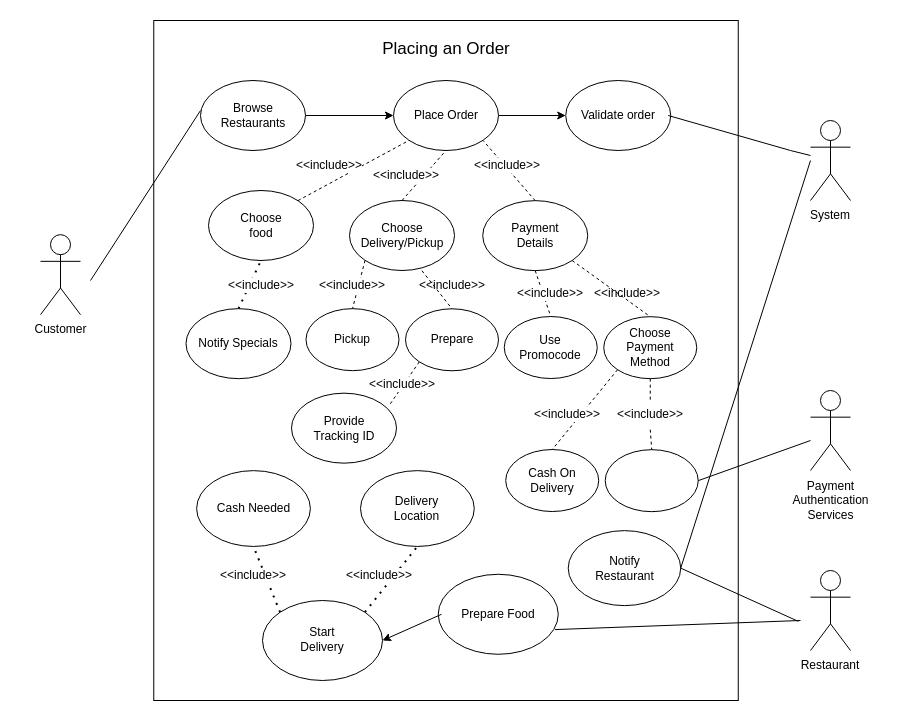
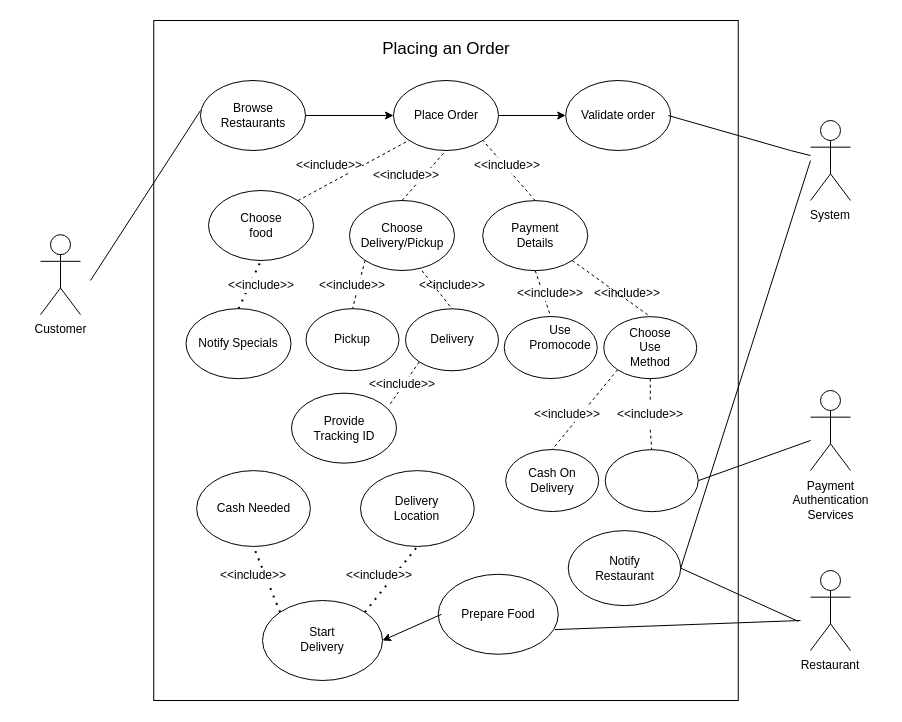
  <mxCell id="0" />
  <mxCell id="1" parent="0" />
  <mxCell id="2" value="" style="rounded=0;whiteSpace=wrap;html=1;fontColor=default;fillColor=none;" vertex="1" parent="1"><mxGeometry x="153.25" y="20" width="584.5" height="680" as="geometry" /></mxCell>
  <mxCell id="3" value="" style="ellipse;whiteSpace=wrap;html=1;" vertex="1" parent="1"><mxGeometry x="196.13" y="470.13" width="113.75" height="75.83" as="geometry" /></mxCell>
  <mxCell id="4" value="Actor" style="shape=umlActor;verticalLabelPosition=bottom;verticalAlign=top;outlineConnect=0;html=1;horizontal=1;fontColor=none;noLabel=1;" vertex="1" parent="1"><mxGeometry x="40" y="234.16" width="40" height="80" as="geometry" /></mxCell>
  <mxCell id="5" value="Customer" style="text;html=1;align=center;verticalAlign=middle;resizable=0;points=[];autosize=1;strokeColor=none;fillColor=none;" vertex="1" parent="1"><mxGeometry x="20" y="314.16" width="80" height="30" as="geometry" /></mxCell>
  <mxCell id="6" value="Actor" style="shape=umlActor;verticalLabelPosition=bottom;verticalAlign=top;outlineConnect=0;html=1;horizontal=1;fontColor=none;noLabel=1;" vertex="1" parent="1"><mxGeometry x="810" y="390" width="40" height="80" as="geometry" /></mxCell>
  <mxCell id="7" value="Payment &lt;br&gt;Authentication &lt;br&gt;Services" style="text;html=1;align=center;verticalAlign=middle;resizable=0;points=[];autosize=1;strokeColor=none;fillColor=none;" vertex="1" parent="1"><mxGeometry x="780" y="470.13" width="100" height="60" as="geometry" /></mxCell>
  <mxCell id="8" value="" style="ellipse;whiteSpace=wrap;html=1;" vertex="1" parent="1"><mxGeometry x="200" y="80" width="105" height="70" as="geometry" /></mxCell>
  <mxCell id="9" style="edgeStyle=orthogonalEdgeStyle;rounded=0;orthogonalLoop=1;jettySize=auto;html=1;exitX=1;exitY=0.5;exitDx=0;exitDy=0;" edge="1" parent="1" source="8" target="12"><mxGeometry relative="1" as="geometry" /></mxCell>
  <mxCell id="10" value="Browse Restaurants" style="text;html=1;strokeColor=none;fillColor=none;align=center;verticalAlign=middle;whiteSpace=wrap;rounded=0;" vertex="1" parent="1"><mxGeometry x="208" y="92.5" width="90" height="45" as="geometry" /></mxCell>
  <mxCell id="11" style="edgeStyle=orthogonalEdgeStyle;rounded=0;orthogonalLoop=1;jettySize=auto;html=1;exitX=1;exitY=0.5;exitDx=0;exitDy=0;entryX=0;entryY=0.5;entryDx=0;entryDy=0;" edge="1" parent="1" source="12" target="14"><mxGeometry relative="1" as="geometry" /></mxCell>
  <mxCell id="12" value="" style="ellipse;whiteSpace=wrap;html=1;" vertex="1" parent="1"><mxGeometry x="393" y="80" width="105" height="70" as="geometry" /></mxCell>
  <mxCell id="13" value="Place Order" style="text;html=1;strokeColor=none;fillColor=none;align=center;verticalAlign=middle;whiteSpace=wrap;rounded=0;" vertex="1" parent="1"><mxGeometry x="405.5" y="95" width="80" height="40" as="geometry" /></mxCell>
  <mxCell id="14" value="" style="ellipse;whiteSpace=wrap;html=1;" vertex="1" parent="1"><mxGeometry x="565.22" y="80" width="105" height="70" as="geometry" /></mxCell>
  <mxCell id="15" value="Validate order" style="text;html=1;strokeColor=none;fillColor=none;align=center;verticalAlign=middle;whiteSpace=wrap;rounded=0;" vertex="1" parent="1"><mxGeometry x="567.72" y="90" width="100" height="50" as="geometry" /></mxCell>
  <mxCell id="16" value="Actor" style="shape=umlActor;verticalLabelPosition=bottom;verticalAlign=top;html=1;outlineConnect=0;fontColor=none;noLabel=1;" vertex="1" parent="1"><mxGeometry x="810" y="120" width="40" height="80" as="geometry" /></mxCell>
  <mxCell id="17" value="System" style="text;html=1;strokeColor=none;fillColor=none;align=center;verticalAlign=middle;whiteSpace=wrap;rounded=0;" vertex="1" parent="1"><mxGeometry x="800" y="200" width="60" height="30" as="geometry" /></mxCell>
  <mxCell id="18" value="" style="endArrow=none;html=1;rounded=0;" edge="1" parent="1"><mxGeometry width="50" height="50" relative="1" as="geometry"><mxPoint x="90" y="280" as="sourcePoint" /><mxPoint x="200" y="110" as="targetPoint" /></mxGeometry></mxCell>
  <mxCell id="19" value="" style="endArrow=none;html=1;rounded=0;exitX=1;exitY=0.5;exitDx=0;exitDy=0;" edge="1" parent="1" source="15" target="16"><mxGeometry width="50" height="50" relative="1" as="geometry"><mxPoint x="620" y="115" as="sourcePoint" /><mxPoint x="720" y="240" as="targetPoint" /><Array as="points"><mxPoint x="790" y="150" /></Array></mxGeometry></mxCell>
  <mxCell id="20" value="" style="ellipse;whiteSpace=wrap;html=1;" vertex="1" parent="1"><mxGeometry x="208" y="190" width="105" height="70" as="geometry" /></mxCell>
  <mxCell id="21" value="Choose food" style="text;html=1;strokeColor=none;fillColor=none;align=center;verticalAlign=middle;whiteSpace=wrap;rounded=0;" vertex="1" parent="1"><mxGeometry x="231" y="210" width="60" height="30" as="geometry" /></mxCell>
  <mxCell id="22" value="" style="ellipse;whiteSpace=wrap;html=1;" vertex="1" parent="1"><mxGeometry x="185.5" y="308.16" width="105" height="70" as="geometry" /></mxCell>
  <mxCell id="23" value="Notify Specials" style="text;html=1;strokeColor=none;fillColor=none;align=center;verticalAlign=middle;whiteSpace=wrap;rounded=0;" vertex="1" parent="1"><mxGeometry x="186" y="317.16" width="104" height="52" as="geometry" /></mxCell>
  <mxCell id="24" value="" style="ellipse;whiteSpace=wrap;html=1;" vertex="1" parent="1"><mxGeometry x="305.5" y="308.16" width="93" height="62" as="geometry" /></mxCell>
  <mxCell id="25" value="Pickup" style="text;html=1;strokeColor=none;fillColor=none;align=center;verticalAlign=middle;whiteSpace=wrap;rounded=0;" vertex="1" parent="1"><mxGeometry x="322" y="324.16" width="60" height="30" as="geometry" /></mxCell>
  <mxCell id="26" value="" style="endArrow=none;dashed=1;html=1;rounded=0;entryX=0.5;entryY=0;entryDx=0;entryDy=0;exitX=0;exitY=1;exitDx=0;exitDy=0;" edge="1" parent="1" source="35" target="24"><mxGeometry width="50" height="50" relative="1" as="geometry"><mxPoint x="279" y="506.17" as="sourcePoint" /><mxPoint x="389" y="486.17" as="targetPoint" /></mxGeometry></mxCell>
  <mxCell id="27" value="" style="ellipse;whiteSpace=wrap;html=1;" vertex="1" parent="1"><mxGeometry x="291" y="392.67" width="105" height="70" as="geometry" /></mxCell>
  <mxCell id="28" value="Provide Tracking ID" style="text;html=1;strokeColor=none;fillColor=none;align=center;verticalAlign=middle;whiteSpace=wrap;rounded=0;" vertex="1" parent="1"><mxGeometry x="298.5" y="405.17" width="90" height="45" as="geometry" /></mxCell>
  <mxCell id="29" value="" style="endArrow=none;dashed=1;html=1;rounded=0;entryX=1;entryY=0;entryDx=0;entryDy=0;exitX=0;exitY=1;exitDx=0;exitDy=0;" edge="1" parent="1" source="44" target="28"><mxGeometry width="50" height="50" relative="1" as="geometry"><mxPoint x="282" y="611.17" as="sourcePoint" /><mxPoint x="346" y="566.17" as="targetPoint" /></mxGeometry></mxCell>
  <mxCell id="30" value="&amp;lt;&amp;lt;include&amp;gt;&amp;gt;" style="text;html=1;strokeColor=none;fillColor=none;align=center;verticalAlign=middle;whiteSpace=wrap;rounded=0;labelBackgroundColor=default;" vertex="1" parent="1"><mxGeometry x="371.5" y="369.16" width="60" height="30" as="geometry" /></mxCell>
  <mxCell id="31" value="" style="endArrow=none;dashed=1;html=1;rounded=0;entryX=0;entryY=1;entryDx=0;entryDy=0;exitX=1;exitY=0;exitDx=0;exitDy=0;" edge="1" parent="1" source="20" target="12"><mxGeometry width="50" height="50" relative="1" as="geometry"><mxPoint x="310.5" y="180" as="sourcePoint" /><mxPoint x="360.5" y="130" as="targetPoint" /></mxGeometry></mxCell>
  <mxCell id="32" value="" style="endArrow=none;dashed=1;html=1;dashPattern=1 3;strokeWidth=2;rounded=0;entryX=0.5;entryY=1;entryDx=0;entryDy=0;exitX=0.5;exitY=0;exitDx=0;exitDy=0;" edge="1" parent="1" source="22" target="20"><mxGeometry width="50" height="50" relative="1" as="geometry"><mxPoint x="320" y="300" as="sourcePoint" /><mxPoint x="370" y="250" as="targetPoint" /></mxGeometry></mxCell>
  <mxCell id="33" value="&amp;lt;&amp;lt;include&amp;gt;&amp;gt;" style="text;html=1;strokeColor=none;fillColor=none;align=center;verticalAlign=middle;whiteSpace=wrap;rounded=0;labelBackgroundColor=default;" vertex="1" parent="1"><mxGeometry x="299" y="150" width="60" height="30" as="geometry" /></mxCell>
  <mxCell id="34" value="&amp;lt;&amp;lt;include&amp;gt;&amp;gt;" style="text;html=1;strokeColor=none;fillColor=none;align=center;verticalAlign=middle;whiteSpace=wrap;rounded=0;labelBackgroundColor=default;" vertex="1" parent="1"><mxGeometry x="230.5" y="270" width="60" height="30" as="geometry" /></mxCell>
  <mxCell id="35" value="" style="ellipse;whiteSpace=wrap;html=1;" vertex="1" parent="1"><mxGeometry x="349" y="200" width="105" height="70" as="geometry" /></mxCell>
  <mxCell id="36" value="Choose Delivery/Pickup" style="text;html=1;strokeColor=none;fillColor=none;align=center;verticalAlign=middle;whiteSpace=wrap;rounded=0;" vertex="1" parent="1"><mxGeometry x="371.5" y="220" width="60" height="30" as="geometry" /></mxCell>
  <mxCell id="37" value="" style="endArrow=none;dashed=1;html=1;rounded=0;entryX=0.5;entryY=1;entryDx=0;entryDy=0;exitX=0.5;exitY=0;exitDx=0;exitDy=0;" edge="1" parent="1" source="35" target="12"><mxGeometry width="50" height="50" relative="1" as="geometry"><mxPoint x="402" y="200" as="sourcePoint" /><mxPoint x="406" y="150" as="targetPoint" /></mxGeometry></mxCell>
  <mxCell id="38" value="&amp;lt;&amp;lt;include&amp;gt;&amp;gt;" style="text;html=1;strokeColor=none;fillColor=none;align=center;verticalAlign=middle;whiteSpace=wrap;rounded=0;labelBackgroundColor=default;" vertex="1" parent="1"><mxGeometry x="375.5" y="160" width="60" height="30" as="geometry" /></mxCell>
  <mxCell id="39" value="" style="ellipse;whiteSpace=wrap;html=1;" vertex="1" parent="1"><mxGeometry x="482.22" y="200.13" width="105" height="70" as="geometry" /></mxCell>
  <mxCell id="40" value="Payment Details" style="text;html=1;strokeColor=none;fillColor=none;align=center;verticalAlign=middle;whiteSpace=wrap;rounded=0;" vertex="1" parent="1"><mxGeometry x="505.22" y="220.13" width="60" height="30" as="geometry" /></mxCell>
  <mxCell id="41" value="" style="endArrow=none;dashed=1;html=1;rounded=0;entryX=1;entryY=1;entryDx=0;entryDy=0;exitX=0.5;exitY=0;exitDx=0;exitDy=0;" edge="1" source="39" parent="1" target="12"><mxGeometry width="50" height="50" relative="1" as="geometry"><mxPoint x="584.72" y="190.13" as="sourcePoint" /><mxPoint x="643.22" y="150.13" as="targetPoint" /></mxGeometry></mxCell>
  <mxCell id="42" value="&amp;lt;&amp;lt;include&amp;gt;&amp;gt;" style="text;html=1;strokeColor=none;fillColor=none;align=center;verticalAlign=middle;whiteSpace=wrap;rounded=0;labelBackgroundColor=default;" vertex="1" parent="1"><mxGeometry x="476.75" y="150" width="60" height="30" as="geometry" /></mxCell>
  <mxCell id="43" value="&amp;lt;&amp;lt;include&amp;gt;&amp;gt;" style="text;html=1;strokeColor=none;fillColor=none;align=center;verticalAlign=middle;whiteSpace=wrap;rounded=0;labelBackgroundColor=default;" vertex="1" parent="1"><mxGeometry x="322" y="270.13" width="60" height="30" as="geometry" /></mxCell>
  <mxCell id="44" value="" style="ellipse;whiteSpace=wrap;html=1;" vertex="1" parent="1"><mxGeometry x="405" y="308.29" width="93" height="62" as="geometry" /></mxCell>
  <mxCell id="45" value="&amp;lt;&amp;lt;include&amp;gt;&amp;gt;" style="text;html=1;strokeColor=none;fillColor=none;align=center;verticalAlign=middle;whiteSpace=wrap;rounded=0;labelBackgroundColor=default;" vertex="1" parent="1"><mxGeometry x="421.5" y="270.26" width="60" height="30" as="geometry" /></mxCell>
  <mxCell id="46" value="" style="endArrow=none;dashed=1;html=1;rounded=0;entryX=0.5;entryY=0;entryDx=0;entryDy=0;exitX=0;exitY=0;exitDx=0;exitDy=0;" edge="1" target="44" parent="1" source="45"><mxGeometry width="50" height="50" relative="1" as="geometry"><mxPoint x="464.5" y="260.13" as="sourcePoint" /><mxPoint x="488.5" y="486.3" as="targetPoint" /></mxGeometry></mxCell>
- <mxCell id="47" value="Prepare" style="text;html=1;strokeColor=none;fillColor=none;align=center;verticalAlign=middle;whiteSpace=wrap;rounded=0;" vertex="1" parent="1"><mxGeometry x="421.5" y="324.29" width="60" height="30" as="geometry" /></mxCell>
+ <mxCell id="47" value="Delivery" style="text;html=1;strokeColor=none;fillColor=none;align=center;verticalAlign=middle;whiteSpace=wrap;rounded=0;" vertex="1" parent="1"><mxGeometry x="421.5" y="324.29" width="60" height="30" as="geometry" /></mxCell>
  <mxCell id="48" value="" style="ellipse;whiteSpace=wrap;html=1;" vertex="1" parent="1"><mxGeometry x="503.75" y="316.03" width="93" height="62" as="geometry" /></mxCell>
- <mxCell id="49" value="Use Promocode" style="text;html=1;strokeColor=none;fillColor=none;align=center;verticalAlign=middle;whiteSpace=wrap;rounded=0;" vertex="1" parent="1"><mxGeometry x="520.25" y="332.03" width="60" height="30" as="geometry" /></mxCell>
+ <mxCell id="49" value="Use Promocode" style="text;html=1;strokeColor=none;fillColor=none;align=center;verticalAlign=middle;whiteSpace=wrap;rounded=0;" vertex="1" parent="1"><mxGeometry x="530.25" y="322.03" width="60" height="30" as="geometry" /></mxCell>
  <mxCell id="50" value="" style="endArrow=none;dashed=1;html=1;rounded=0;entryX=0.5;entryY=0;entryDx=0;entryDy=0;exitX=0.5;exitY=1;exitDx=0;exitDy=0;" edge="1" target="48" parent="1" source="39"><mxGeometry width="50" height="50" relative="1" as="geometry"><mxPoint x="563.25" y="267.87" as="sourcePoint" /><mxPoint x="587.25" y="494.04" as="targetPoint" /></mxGeometry></mxCell>
  <mxCell id="51" value="&amp;lt;&amp;lt;include&amp;gt;&amp;gt;" style="text;html=1;strokeColor=none;fillColor=none;align=center;verticalAlign=middle;whiteSpace=wrap;rounded=0;labelBackgroundColor=default;" vertex="1" parent="1"><mxGeometry x="520.25" y="278" width="60" height="30" as="geometry" /></mxCell>
  <mxCell id="52" value="" style="ellipse;whiteSpace=wrap;html=1;" vertex="1" parent="1"><mxGeometry x="603.25" y="316.16" width="93" height="62" as="geometry" /></mxCell>
  <mxCell id="53" value="&amp;lt;&amp;lt;include&amp;gt;&amp;gt;" style="text;html=1;strokeColor=none;fillColor=none;align=center;verticalAlign=middle;whiteSpace=wrap;rounded=0;labelBackgroundColor=default;" vertex="1" parent="1"><mxGeometry x="596.75" y="278" width="60" height="30" as="geometry" /></mxCell>
  <mxCell id="54" value="" style="endArrow=none;dashed=1;html=1;rounded=0;entryX=0.5;entryY=0;entryDx=0;entryDy=0;exitX=1;exitY=1;exitDx=0;exitDy=0;" edge="1" source="39" target="52" parent="1"><mxGeometry width="50" height="50" relative="1" as="geometry"><mxPoint x="662.75" y="268" as="sourcePoint" /><mxPoint x="686.75" y="494.17" as="targetPoint" /></mxGeometry></mxCell>
- <mxCell id="55" value="Choose Payment Method" style="text;html=1;strokeColor=none;fillColor=none;align=center;verticalAlign=middle;whiteSpace=wrap;rounded=0;" vertex="1" parent="1"><mxGeometry x="619.75" y="332.16" width="60" height="30" as="geometry" /></mxCell>
+ <mxCell id="55" value="Choose Use Method" style="text;html=1;strokeColor=none;fillColor=none;align=center;verticalAlign=middle;whiteSpace=wrap;rounded=0;" vertex="1" parent="1"><mxGeometry x="619.75" y="332.16" width="60" height="30" as="geometry" /></mxCell>
  <mxCell id="56" value="" style="ellipse;whiteSpace=wrap;html=1;" vertex="1" parent="1"><mxGeometry x="505.22" y="449.04" width="93" height="62" as="geometry" /></mxCell>
  <mxCell id="57" value="Cash On Delivery" style="text;html=1;strokeColor=none;fillColor=none;align=center;verticalAlign=middle;whiteSpace=wrap;rounded=0;" vertex="1" parent="1"><mxGeometry x="521.72" y="465.04" width="60" height="30" as="geometry" /></mxCell>
  <mxCell id="58" value="" style="endArrow=none;dashed=1;html=1;rounded=0;entryX=0.5;entryY=0;entryDx=0;entryDy=0;exitX=0;exitY=1;exitDx=0;exitDy=0;" edge="1" target="56" parent="1" source="52"><mxGeometry width="50" height="50" relative="1" as="geometry"><mxPoint x="577.268" y="384.068" as="sourcePoint" /><mxPoint x="588.72" y="627.05" as="targetPoint" /></mxGeometry></mxCell>
  <mxCell id="59" value="&amp;lt;&amp;lt;include&amp;gt;&amp;gt;" style="text;html=1;strokeColor=none;fillColor=none;align=center;verticalAlign=middle;whiteSpace=wrap;rounded=0;labelBackgroundColor=default;" vertex="1" parent="1"><mxGeometry x="536.75" y="399.16" width="60" height="30" as="geometry" /></mxCell>
  <mxCell id="60" value="" style="ellipse;whiteSpace=wrap;html=1;" vertex="1" parent="1"><mxGeometry x="604.72" y="449.17" width="93" height="62" as="geometry" /></mxCell>
  <mxCell id="61" value="" style="endArrow=none;dashed=1;html=1;rounded=0;entryX=0.5;entryY=0;entryDx=0;entryDy=0;exitX=0.5;exitY=1;exitDx=0;exitDy=0;" edge="1" parent="1" source="63" target="60"><mxGeometry width="50" height="50" relative="1" as="geometry"><mxPoint x="609.97" y="393.03" as="sourcePoint" /><mxPoint x="634.72" y="407.67" as="targetPoint" /></mxGeometry></mxCell>
  <mxCell id="62" value="" style="endArrow=none;dashed=1;html=1;rounded=0;entryX=0.5;entryY=0;entryDx=0;entryDy=0;exitX=0.5;exitY=1;exitDx=0;exitDy=0;" edge="1" parent="1" source="52" target="63"><mxGeometry width="50" height="50" relative="1" as="geometry"><mxPoint x="650" y="378" as="sourcePoint" /><mxPoint x="651" y="449" as="targetPoint" /></mxGeometry></mxCell>
  <mxCell id="63" value="&amp;lt;&amp;lt;include&amp;gt;&amp;gt;" style="text;html=1;strokeColor=none;fillColor=none;align=center;verticalAlign=middle;whiteSpace=wrap;rounded=0;labelBackgroundColor=default;" vertex="1" parent="1"><mxGeometry x="619.75" y="399.16" width="60" height="30" as="geometry" /></mxCell>
  <mxCell id="64" value="" style="endArrow=none;html=1;rounded=0;exitX=1;exitY=0.5;exitDx=0;exitDy=0;" edge="1" parent="1" source="60"><mxGeometry width="50" height="50" relative="1" as="geometry"><mxPoint x="760" y="490" as="sourcePoint" /><mxPoint x="810" y="440" as="targetPoint" /></mxGeometry></mxCell>
  <mxCell id="65" value="Actor" style="shape=umlActor;verticalLabelPosition=bottom;verticalAlign=top;html=1;outlineConnect=0;fontColor=none;noLabel=1;" vertex="1" parent="1"><mxGeometry x="810" y="570" width="40" height="80" as="geometry" /></mxCell>
  <mxCell id="66" value="Restaurant" style="text;html=1;strokeColor=none;fillColor=none;align=center;verticalAlign=middle;whiteSpace=wrap;rounded=0;" vertex="1" parent="1"><mxGeometry x="800" y="650" width="60" height="30" as="geometry" /></mxCell>
  <mxCell id="67" value="" style="endArrow=none;html=1;rounded=0;exitX=1;exitY=0.5;exitDx=0;exitDy=0;" edge="1" parent="1" source="70"><mxGeometry width="50" height="50" relative="1" as="geometry"><mxPoint x="760" y="210" as="sourcePoint" /><mxPoint x="810" y="160" as="targetPoint" /></mxGeometry></mxCell>
  <mxCell id="68" value="" style="endArrow=none;html=1;rounded=0;exitX=1;exitY=0.75;exitDx=0;exitDy=0;" edge="1" parent="1" source="74"><mxGeometry width="50" height="50" relative="1" as="geometry"><mxPoint x="750" y="631" as="sourcePoint" /><mxPoint x="800" y="620" as="targetPoint" /></mxGeometry></mxCell>
  <mxCell id="69" value="Placing an Order" style="text;html=1;strokeColor=none;fillColor=none;align=center;verticalAlign=top;whiteSpace=wrap;rounded=0;fontSize=17;" vertex="1" parent="1"><mxGeometry x="366.643" y="32.04" width="157.714" height="33.321" as="geometry" /></mxCell>
  <mxCell id="70" value="" style="ellipse;whiteSpace=wrap;html=1;" vertex="1" parent="1"><mxGeometry x="567.72" y="530.13" width="112.5" height="75" as="geometry" /></mxCell>
  <mxCell id="71" value="Notify Restaurant" style="text;html=1;strokeColor=none;fillColor=none;align=center;verticalAlign=middle;whiteSpace=wrap;rounded=0;" vertex="1" parent="1"><mxGeometry x="579.72" y="545.55" width="88.5" height="44.16" as="geometry" /></mxCell>
  <mxCell id="72" value="" style="endArrow=none;html=1;rounded=0;exitX=1;exitY=0.5;exitDx=0;exitDy=0;" edge="1" parent="1" source="70"><mxGeometry width="50" height="50" relative="1" as="geometry"><mxPoint x="707.75" y="610.84" as="sourcePoint" /><mxPoint x="797.75" y="620.84" as="targetPoint" /></mxGeometry></mxCell>
  <mxCell id="73" value="" style="ellipse;whiteSpace=wrap;html=1;" vertex="1" parent="1"><mxGeometry x="437.75" y="573.79" width="120" height="80" as="geometry" /></mxCell>
  <mxCell id="74" value="Prepare Food" style="text;html=1;strokeColor=none;fillColor=none;align=center;verticalAlign=middle;whiteSpace=wrap;rounded=0;" vertex="1" parent="1"><mxGeometry x="441" y="583.21" width="113.5" height="61.16" as="geometry" /></mxCell>
  <mxCell id="75" value="" style="ellipse;whiteSpace=wrap;html=1;" vertex="1" parent="1"><mxGeometry x="262" y="600" width="120" height="80" as="geometry" /></mxCell>
  <mxCell id="76" value="Start Delivery" style="text;html=1;strokeColor=none;fillColor=none;align=center;verticalAlign=middle;whiteSpace=wrap;rounded=0;" vertex="1" parent="1"><mxGeometry x="292" y="624" width="60" height="30" as="geometry" /></mxCell>
  <mxCell id="77" value="" style="ellipse;whiteSpace=wrap;html=1;" vertex="1" parent="1"><mxGeometry x="360" y="470.13" width="113.75" height="75.83" as="geometry" /></mxCell>
  <mxCell id="78" value="Delivery Location" style="text;html=1;strokeColor=none;fillColor=none;align=center;verticalAlign=middle;whiteSpace=wrap;rounded=0;" vertex="1" parent="1"><mxGeometry x="378.44" y="489.01" width="76.88" height="38.08" as="geometry" /></mxCell>
  <mxCell id="79" value="Cash Needed" style="text;html=1;strokeColor=none;fillColor=none;align=center;verticalAlign=middle;whiteSpace=wrap;rounded=0;" vertex="1" parent="1"><mxGeometry x="214.57" y="489.01" width="76.88" height="38.08" as="geometry" /></mxCell>
  <mxCell id="80" value="" style="endArrow=classic;html=1;rounded=0;exitX=0;exitY=0.5;exitDx=0;exitDy=0;entryX=1;entryY=0.5;entryDx=0;entryDy=0;" edge="1" parent="1" source="74" target="75"><mxGeometry width="50" height="50" relative="1" as="geometry"><mxPoint x="280" y="600" as="sourcePoint" /><mxPoint x="330" y="550" as="targetPoint" /></mxGeometry></mxCell>
  <mxCell id="81" value="" style="endArrow=none;dashed=1;html=1;dashPattern=1 3;strokeWidth=2;rounded=0;entryX=0.5;entryY=1;entryDx=0;entryDy=0;exitX=1;exitY=0;exitDx=0;exitDy=0;" edge="1" parent="1" source="75" target="77"><mxGeometry width="50" height="50" relative="1" as="geometry"><mxPoint x="220" y="620" as="sourcePoint" /><mxPoint x="270" y="570" as="targetPoint" /></mxGeometry></mxCell>
  <mxCell id="82" value="" style="endArrow=none;dashed=1;html=1;dashPattern=1 3;strokeWidth=2;rounded=0;exitX=0;exitY=0;exitDx=0;exitDy=0;entryX=0.5;entryY=1;entryDx=0;entryDy=0;" edge="1" parent="1" source="75" target="3"><mxGeometry width="50" height="50" relative="1" as="geometry"><mxPoint x="180" y="620" as="sourcePoint" /><mxPoint x="230" y="570" as="targetPoint" /></mxGeometry></mxCell>
  <mxCell id="83" value="&amp;lt;&amp;lt;include&amp;gt;&amp;gt;" style="text;html=1;strokeColor=none;fillColor=none;align=center;verticalAlign=middle;whiteSpace=wrap;rounded=0;labelBackgroundColor=default;" vertex="1" parent="1"><mxGeometry x="349" y="559.71" width="60" height="30" as="geometry" /></mxCell>
  <mxCell id="84" value="&amp;lt;&amp;lt;include&amp;gt;&amp;gt;" style="text;html=1;strokeColor=none;fillColor=none;align=center;verticalAlign=middle;whiteSpace=wrap;rounded=0;labelBackgroundColor=default;" vertex="1" parent="1"><mxGeometry x="222.5" y="559.71" width="60" height="30" as="geometry" /></mxCell>
